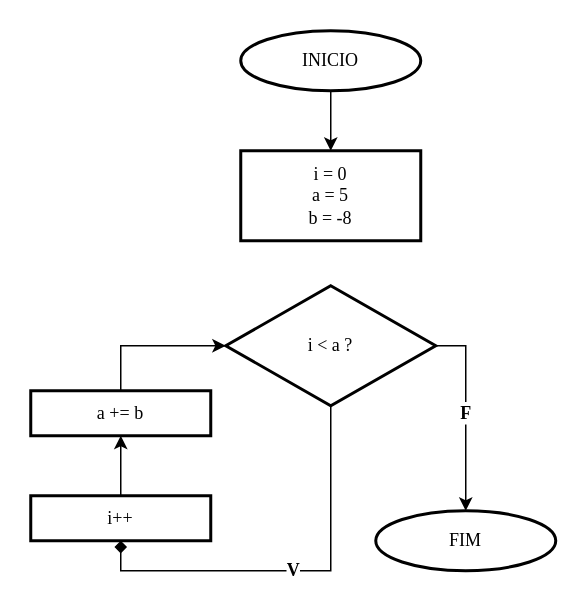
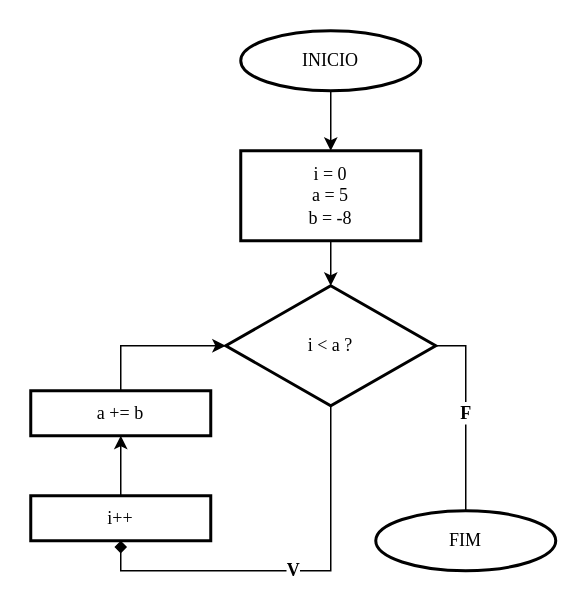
  <mxCell id="0" />
  <mxCell id="1" parent="0" />
  <mxCell id="2" value="" style="edgeStyle=orthogonalEdgeStyle;rounded=0;orthogonalLoop=1;jettySize=auto;html=1;fontFamily=Times New Roman;" parent="1" source="3" target="5" edge="1"><mxGeometry relative="1" as="geometry" /></mxCell>
  <mxCell id="3" value="INICIO" style="strokeWidth=2;html=1;shape=mxgraph.flowchart.start_1;whiteSpace=wrap;fontFamily=Times New Roman;" parent="1" vertex="1"><mxGeometry x="160" y="20" width="120" height="40" as="geometry" /></mxCell>
+ <mxCell id="4" value="" style="edgeStyle=orthogonalEdgeStyle;rounded=0;orthogonalLoop=1;jettySize=auto;html=1;fontFamily=Times New Roman;" parent="1" source="5" target="8" edge="1"><mxGeometry relative="1" as="geometry" /></mxCell>
  <mxCell id="5" value="i = 0&lt;br&gt;a = 5&lt;br&gt;b = -8" style="rounded=0;whiteSpace=wrap;html=1;fontFamily=Times New Roman;strokeWidth=2;" parent="1" vertex="1"><mxGeometry x="160" y="100" width="120" height="60" as="geometry" /></mxCell>
  <mxCell id="6" value="V" style="edgeStyle=orthogonalEdgeStyle;rounded=0;orthogonalLoop=1;jettySize=auto;html=1;entryX=0.5;entryY=1;entryDx=0;entryDy=0;fontStyle=1;fontSize=12;fontFamily=Times New Roman;exitX=0.5;exitY=1;exitDx=0;exitDy=0;endArrow=diamond;" parent="1" source="8" target="10" edge="1"><mxGeometry relative="1" as="geometry" /></mxCell>
- <mxCell id="7" value="F" style="edgeStyle=orthogonalEdgeStyle;rounded=0;orthogonalLoop=1;jettySize=auto;html=1;entryX=0.5;entryY=0;entryDx=0;entryDy=0;entryPerimeter=0;fontStyle=1;fontSize=12;fontFamily=Times New Roman;exitX=1;exitY=0.5;exitDx=0;exitDy=0;" parent="1" source="8" target="13" edge="1"><mxGeometry relative="1" as="geometry"><mxPoint x="220" y="350" as="targetPoint" /></mxGeometry></mxCell>
+ <mxCell id="7" value="F" style="edgeStyle=orthogonalEdgeStyle;rounded=0;orthogonalLoop=1;jettySize=auto;html=1;entryX=0.5;entryY=0;entryDx=0;entryDy=0;entryPerimeter=0;fontStyle=1;fontSize=12;fontFamily=Times New Roman;exitX=1;exitY=0.5;exitDx=0;exitDy=0;endArrow=none;" parent="1" source="8" target="13" edge="1"><mxGeometry relative="1" as="geometry"><mxPoint x="220" y="350" as="targetPoint" /></mxGeometry></mxCell>
  <mxCell id="8" value="i &amp;lt; a ?" style="rhombus;whiteSpace=wrap;html=1;fontFamily=Times New Roman;strokeWidth=2;" parent="1" vertex="1"><mxGeometry x="150" y="190" width="140" height="80" as="geometry" /></mxCell>
  <mxCell id="9" value="" style="edgeStyle=orthogonalEdgeStyle;rounded=0;orthogonalLoop=1;jettySize=auto;html=1;fontFamily=Times New Roman;" parent="1" source="10" target="12" edge="1"><mxGeometry relative="1" as="geometry" /></mxCell>
  <mxCell id="10" value="i++" style="whiteSpace=wrap;html=1;fontFamily=Times New Roman;strokeWidth=2;" parent="1" vertex="1"><mxGeometry x="20" y="330" width="120" height="30" as="geometry" /></mxCell>
  <mxCell id="11" style="edgeStyle=orthogonalEdgeStyle;rounded=0;orthogonalLoop=1;jettySize=auto;html=1;exitX=0.5;exitY=0;exitDx=0;exitDy=0;entryX=0;entryY=0.5;entryDx=0;entryDy=0;fontFamily=Times New Roman;" parent="1" source="12" target="8" edge="1"><mxGeometry relative="1" as="geometry" /></mxCell>
  <mxCell id="12" value="a += b" style="whiteSpace=wrap;html=1;fontFamily=Times New Roman;strokeWidth=2;" parent="1" vertex="1"><mxGeometry x="20" y="260" width="120" height="30" as="geometry" /></mxCell>
  <mxCell id="13" value="FIM" style="strokeWidth=2;html=1;shape=mxgraph.flowchart.start_1;whiteSpace=wrap;fontFamily=Times New Roman;" parent="1" vertex="1"><mxGeometry x="250" y="340" width="120" height="40" as="geometry" /></mxCell>
